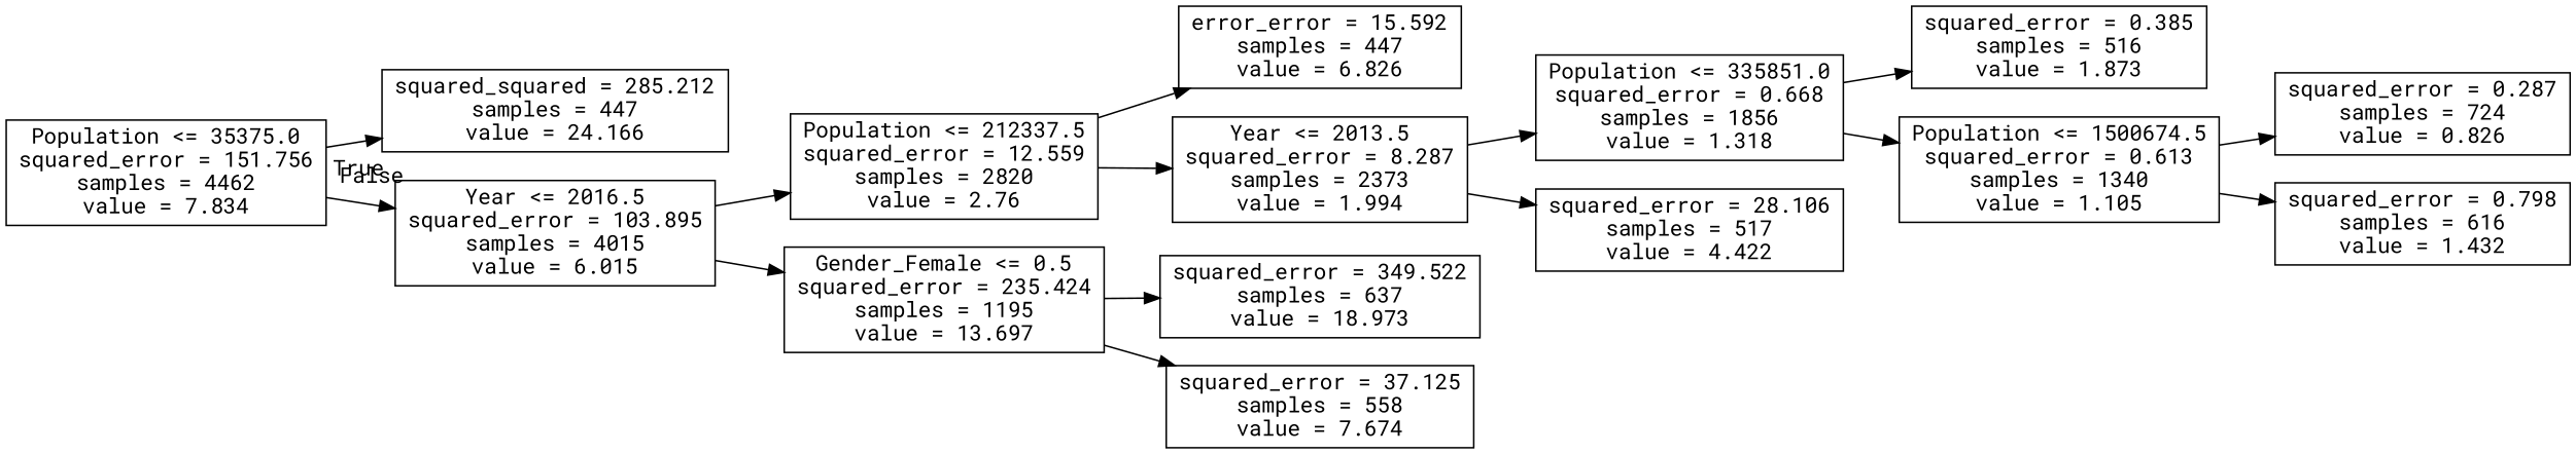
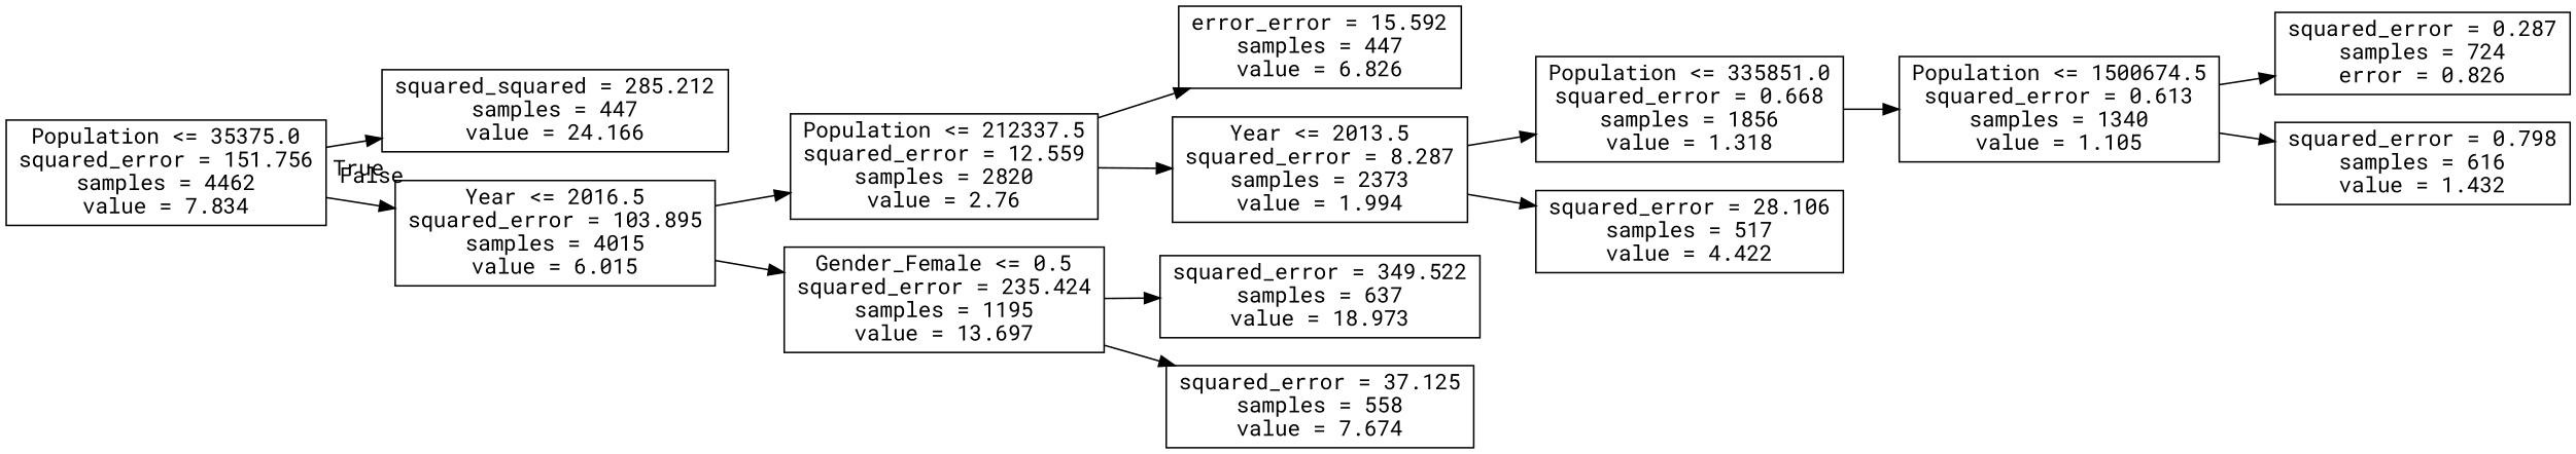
  digraph {
    fontname="Roboto Mono"
    rankdir=LR
    node [fontname="Roboto Mono" shape=box]
    edge [fontname="Roboto Mono"]
    n1 [label="Population <= 35375.0\nsquared_error = 151.756\nsamples = 4462\nvalue = 7.834"]
    n2 [label="squared_squared = 285.212\nsamples = 447\nvalue = 24.166"]
    n3 [label="Year <= 2016.5\nsquared_error = 103.895\nsamples = 4015\nvalue = 6.015"]
    n4 [label="Population <= 212337.5\nsquared_error = 12.559\nsamples = 2820\nvalue = 2.76"]
    n5 [label="Gender_Female <= 0.5\nsquared_error = 235.424\nsamples = 1195\nvalue = 13.697"]
    n6 [label="error_error = 15.592\nsamples = 447\nvalue = 6.826"]
    n7 [label="Year <= 2013.5\nsquared_error = 8.287\nsamples = 2373\nvalue = 1.994"]
    n8 [label="squared_error = 349.522\nsamples = 637\nvalue = 18.973"]
    n9 [label="squared_error = 37.125\nsamples = 558\nvalue = 7.674"]
    n10 [label="Population <= 335851.0\nsquared_error = 0.668\nsamples = 1856\nvalue = 1.318"]
    n11 [label="squared_error = 28.106\nsamples = 517\nvalue = 4.422"]
-   n12 [label="squared_error = 0.385\nsamples = 516\nvalue = 1.873"]
    n13 [label="Population <= 1500674.5\nsquared_error = 0.613\nsamples = 1340\nvalue = 1.105"]
-   n14 [label="squared_error = 0.287\nsamples = 724\nvalue = 0.826"]
+   n14 [label="squared_error = 0.287\nsamples = 724\nerror = 0.826"]
    n15 [label="squared_error = 0.798\nsamples = 616\nvalue = 1.432"]
    n1 -> n2 [headlabel=True labelangle=45 labeldistance=2.5]
    n1 -> n3 [headlabel=False labelangle=-45 labeldistance=2.5]
    n3 -> n4
    n3 -> n5
    n4 -> n6
    n4 -> n7
    n5 -> n8
    n5 -> n9
    n7 -> n10
    n7 -> n11
-   n10 -> n12
    n10 -> n13
    n13 -> n14
    n13 -> n15
  }
